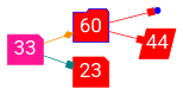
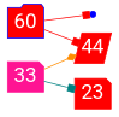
  digraph {
    fontname=Roboto
    ordering=out
    rankdir=LR
    node [color=blue fixedsize=true fontcolor=white fontname=Roboto fontsize=24 fontweight=bold shape=note style=filled]
    edge [arrowhead=box color=red fontname=Roboto]
    60 [fillcolor=red shape=folder width=.6]
    n1 [shape=point width=.1]
    44 [color=red shape=parallelogram width=.6]
    33 [color=deeppink width=.6]
    22 [color=red label=23 width=.6]
    60 -> n1
    60 -> 44
-   33 -> 60 [arrowhead=diamond color=darkorange]
+   33 -> 44 [arrowhead=diamond color=darkorange]
    33 -> 22 [color=teal]
  }
